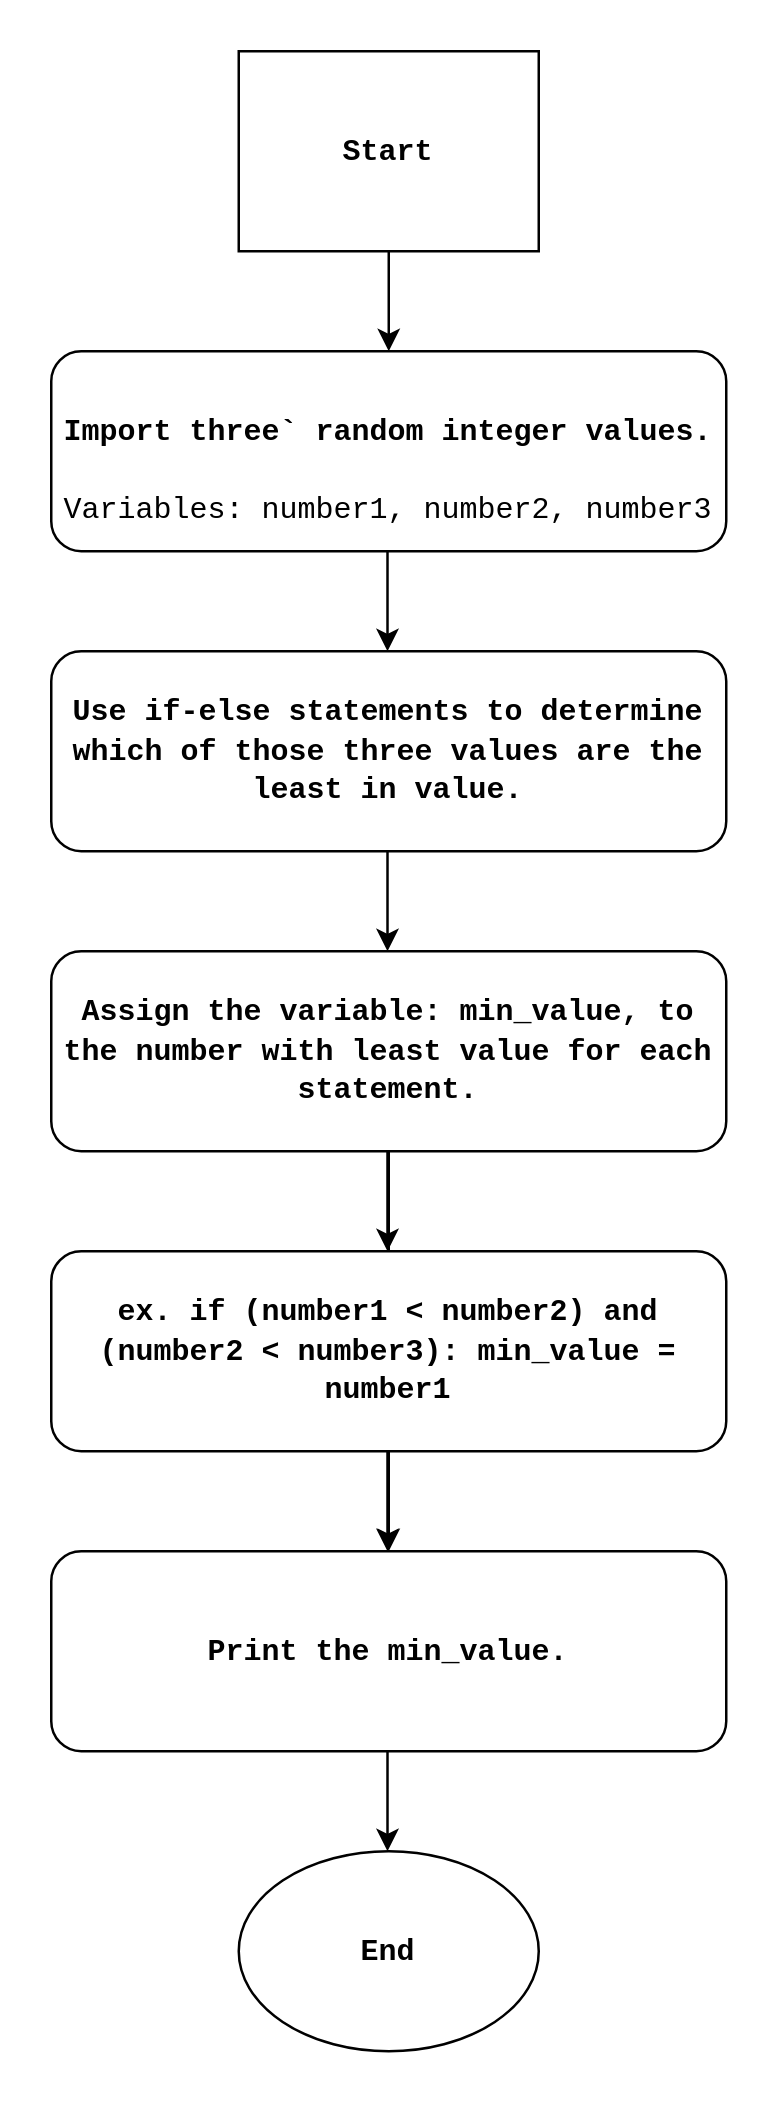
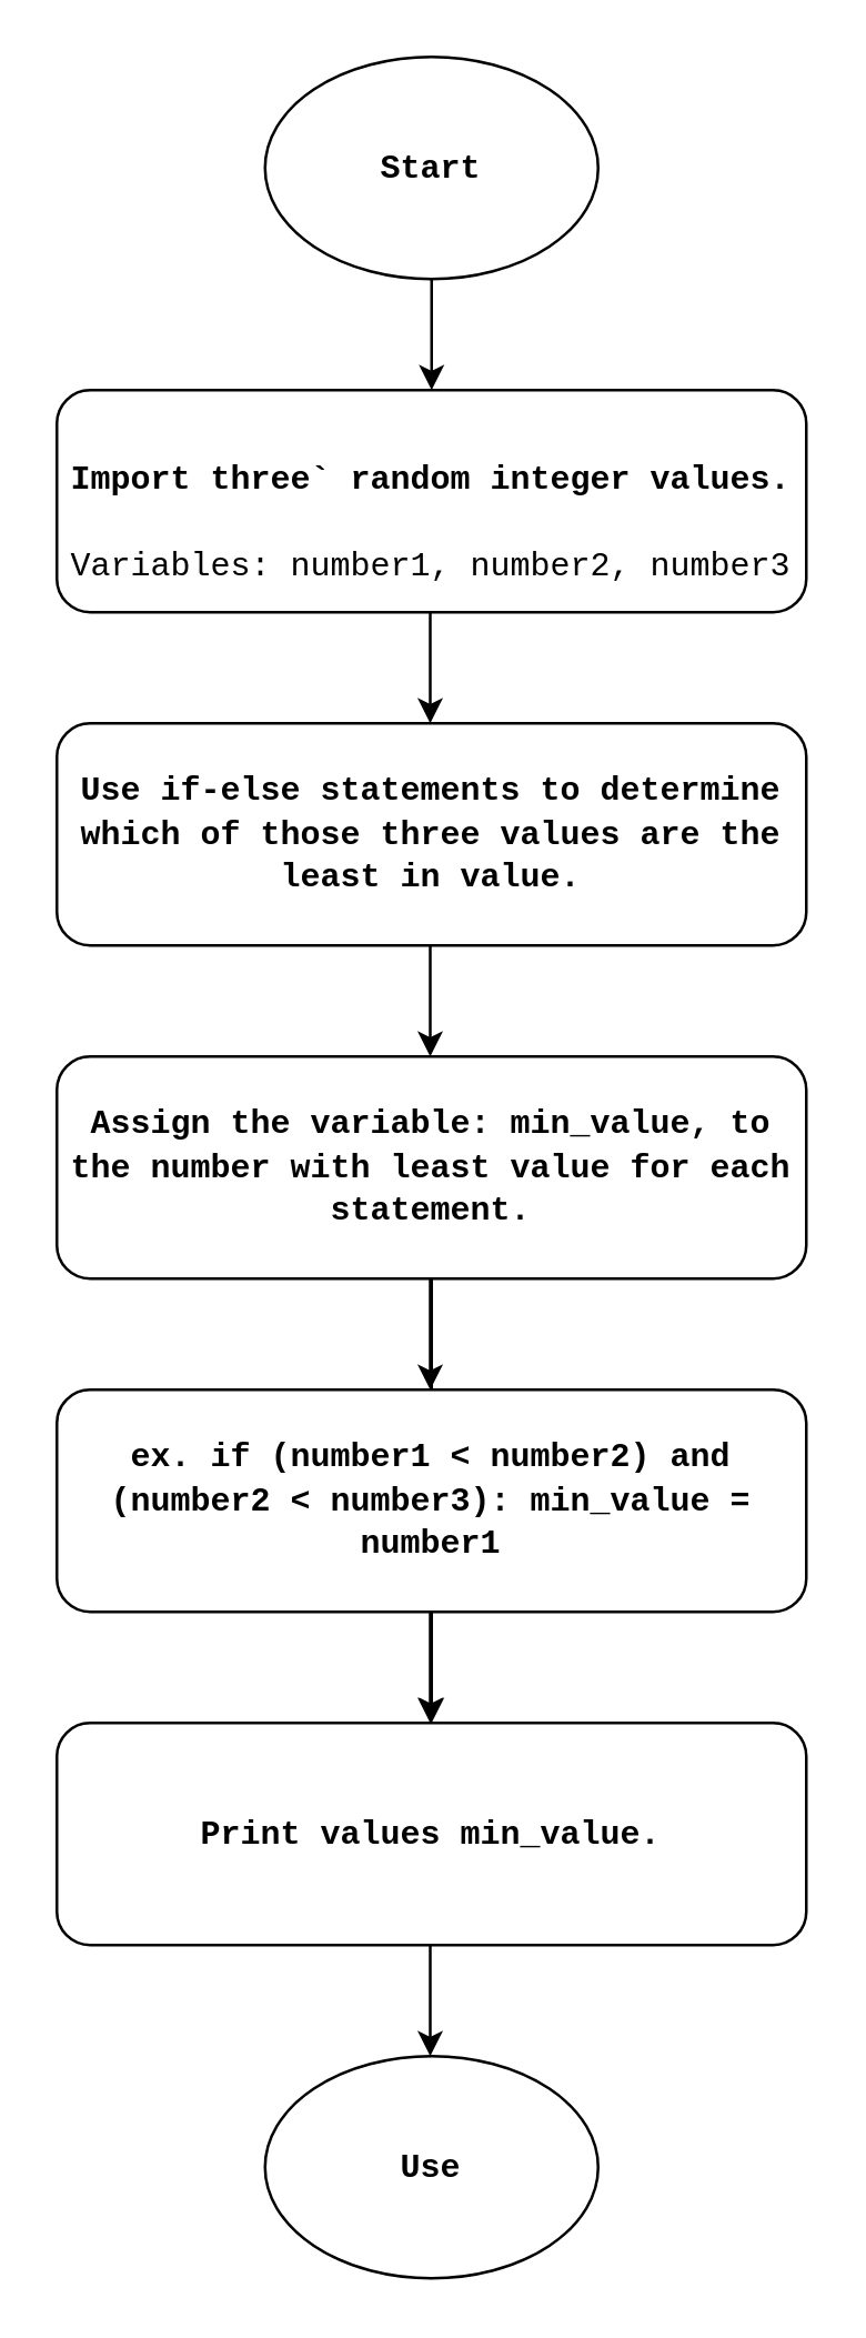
  <mxCell id="0" />
  <mxCell id="1" parent="0" />
- <mxCell id="2" value="&lt;h4&gt;&lt;font face=&quot;Courier New&quot;&gt;Start&lt;/font&gt;&lt;/h4&gt;" style="whiteSpace=wrap;html=1;rounded=0;" vertex="1" parent="1"><mxGeometry x="95" width="120" height="80" as="geometry" y="20" /></mxCell>
+ <mxCell id="2" value="&lt;h4&gt;&lt;font face=&quot;Courier New&quot;&gt;Start&lt;/font&gt;&lt;/h4&gt;" style="ellipse;whiteSpace=wrap;html=1;" vertex="1" parent="1"><mxGeometry x="95" width="120" height="80" as="geometry" y="20" /></mxCell>
  <mxCell id="3" value="" style="endArrow=classic;html=1;exitX=0.5;exitY=1;exitDx=0;exitDy=0;" edge="1" parent="1" source="2"><mxGeometry width="50" height="50" relative="1" as="geometry"><mxPoint x="130" y="160" as="sourcePoint" /><mxPoint x="155" y="140" as="targetPoint" /></mxGeometry></mxCell>
  <mxCell id="4" value="&lt;h4&gt;&lt;font face=&quot;Courier New&quot;&gt;Import three` random integer values.&lt;/font&gt;&lt;/h4&gt;&lt;div&gt;&lt;font face=&quot;Courier New&quot;&gt;Variables: number1, number2, number3&lt;/font&gt;&lt;/div&gt;" style="rounded=1;whiteSpace=wrap;html=1;" vertex="1" parent="1"><mxGeometry x="20" y="140" width="270" height="80" as="geometry" /></mxCell>
  <mxCell id="5" value="" style="endArrow=classic;html=1;exitX=0.5;exitY=1;exitDx=0;exitDy=0;" edge="1" parent="1"><mxGeometry width="50" height="50" relative="1" as="geometry"><mxPoint x="154.5" y="220" as="sourcePoint" /><mxPoint x="154.5" y="260" as="targetPoint" /></mxGeometry></mxCell>
  <mxCell id="6" value="&lt;h4&gt;&lt;font face=&quot;Courier New&quot;&gt;Use if-else statements to determine which of those three values are the least in value.&lt;/font&gt;&lt;/h4&gt;" style="rounded=1;whiteSpace=wrap;html=1;" vertex="1" parent="1"><mxGeometry x="20" y="260" width="270" height="80" as="geometry" /></mxCell>
  <mxCell id="7" value="" style="endArrow=classic;html=1;exitX=0.5;exitY=1;exitDx=0;exitDy=0;" edge="1" parent="1"><mxGeometry width="50" height="50" relative="1" as="geometry"><mxPoint x="154.5" y="340" as="sourcePoint" /><mxPoint x="154.5" y="380" as="targetPoint" /></mxGeometry></mxCell>
  <mxCell id="8" value="" style="edgeStyle=none;html=1;" edge="1" parent="1" source="9" target="10"><mxGeometry relative="1" as="geometry" /></mxCell>
  <mxCell id="9" value="&lt;h4&gt;&lt;font face=&quot;Courier New&quot;&gt;Assign the variable: min_value, to the number with least value for each statement.&lt;/font&gt;&lt;/h4&gt;" style="rounded=1;whiteSpace=wrap;html=1;" vertex="1" parent="1"><mxGeometry x="20" y="380" width="270" height="80" as="geometry" /></mxCell>
- <mxCell id="10" value="&lt;h4&gt;&lt;font face=&quot;Courier New&quot;&gt;Print the min_value.&lt;/font&gt;&lt;/h4&gt;" style="rounded=1;whiteSpace=wrap;html=1;" vertex="1" parent="1"><mxGeometry x="20" y="620" width="270" height="80" as="geometry" /></mxCell>
+ <mxCell id="10" value="&lt;h4&gt;&lt;font face=&quot;Courier New&quot;&gt;Print values min_value.&lt;/font&gt;&lt;/h4&gt;" style="rounded=1;whiteSpace=wrap;html=1;" vertex="1" parent="1"><mxGeometry x="20" y="620" width="270" height="80" as="geometry" /></mxCell>
  <mxCell id="11" value="" style="endArrow=classic;html=1;exitX=0.5;exitY=1;exitDx=0;exitDy=0;" edge="1" parent="1"><mxGeometry width="50" height="50" relative="1" as="geometry"><mxPoint x="154.5" y="460" as="sourcePoint" /><mxPoint x="154.5" y="500" as="targetPoint" /></mxGeometry></mxCell>
  <mxCell id="12" value="" style="endArrow=classic;html=1;exitX=0.5;exitY=1;exitDx=0;exitDy=0;" edge="1" parent="1"><mxGeometry width="50" height="50" relative="1" as="geometry"><mxPoint x="154.5" y="580" as="sourcePoint" /><mxPoint x="154.5" y="620" as="targetPoint" /></mxGeometry></mxCell>
  <mxCell id="13" value="&lt;h4&gt;&lt;font face=&quot;Courier New&quot;&gt;ex. if (number1 &amp;lt; number2) and (number2 &amp;lt; number3): min_value = number1&lt;/font&gt;&lt;/h4&gt;" style="rounded=1;whiteSpace=wrap;html=1;" vertex="1" parent="1"><mxGeometry x="20" y="500" width="270" height="80" as="geometry" /></mxCell>
  <mxCell id="14" value="" style="endArrow=classic;html=1;exitX=0.5;exitY=1;exitDx=0;exitDy=0;" edge="1" parent="1"><mxGeometry width="50" height="50" relative="1" as="geometry"><mxPoint x="154.5" y="700" as="sourcePoint" /><mxPoint x="154.5" y="740" as="targetPoint" /></mxGeometry></mxCell>
- <mxCell id="15" value="&lt;h4&gt;&lt;font face=&quot;Courier New&quot;&gt;End&lt;/font&gt;&lt;/h4&gt;" style="ellipse;whiteSpace=wrap;html=1;" vertex="1" parent="1"><mxGeometry x="95" y="740" width="120" height="80" as="geometry" /></mxCell>
+ <mxCell id="15" value="&lt;h4&gt;&lt;font face=&quot;Courier New&quot;&gt;Use&lt;/font&gt;&lt;/h4&gt;" style="ellipse;whiteSpace=wrap;html=1;" vertex="1" parent="1"><mxGeometry x="95" y="740" width="120" height="80" as="geometry" /></mxCell>
